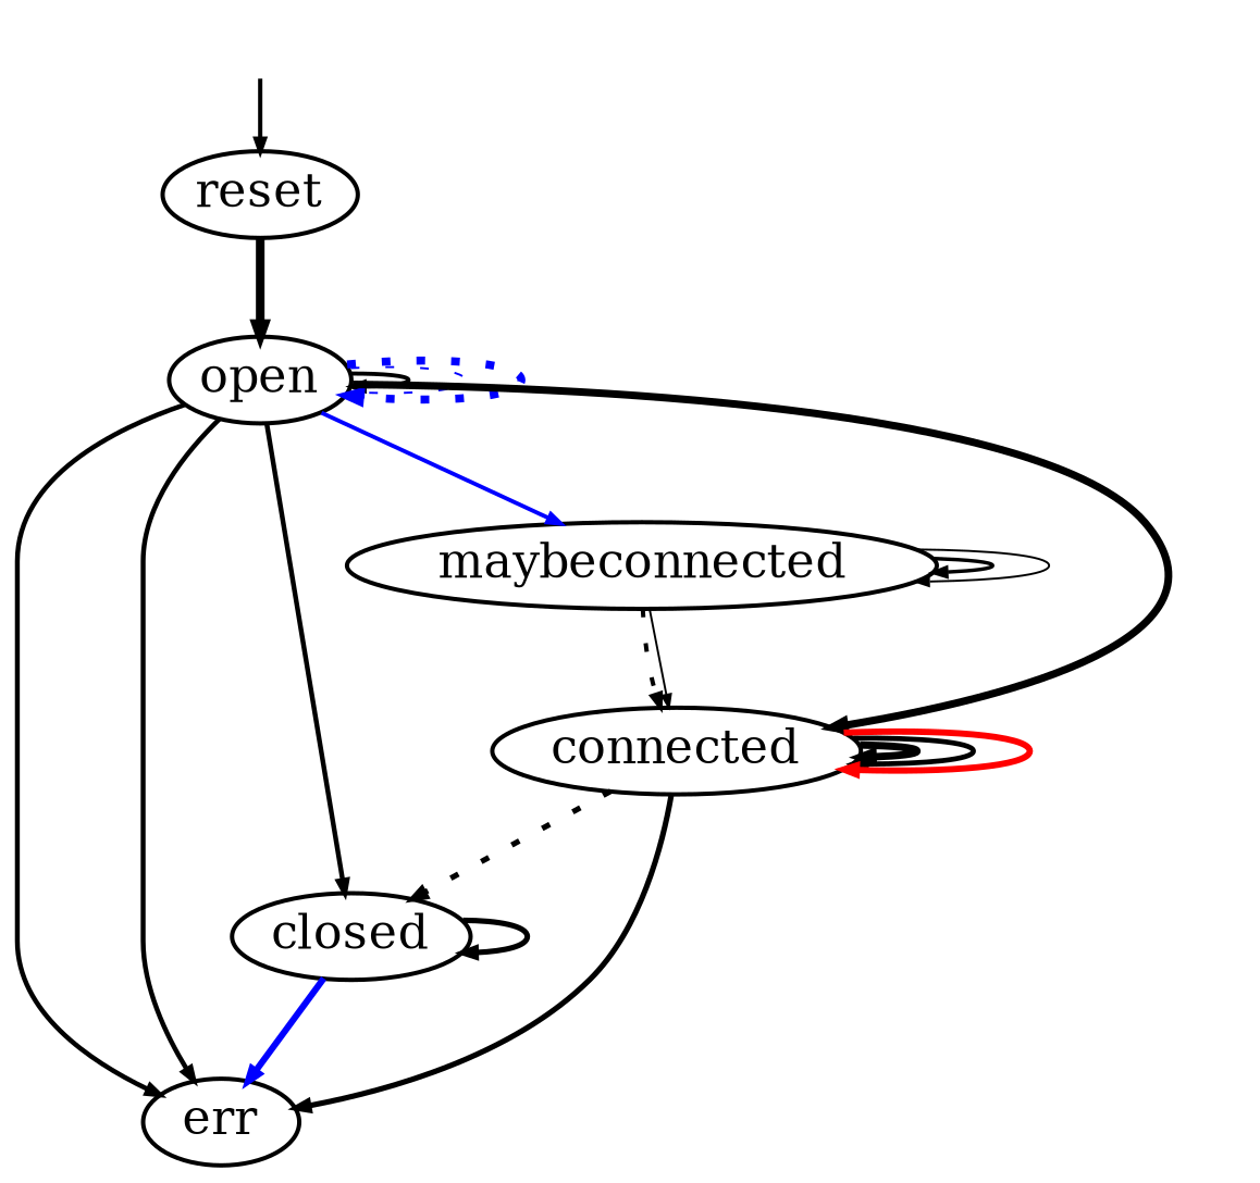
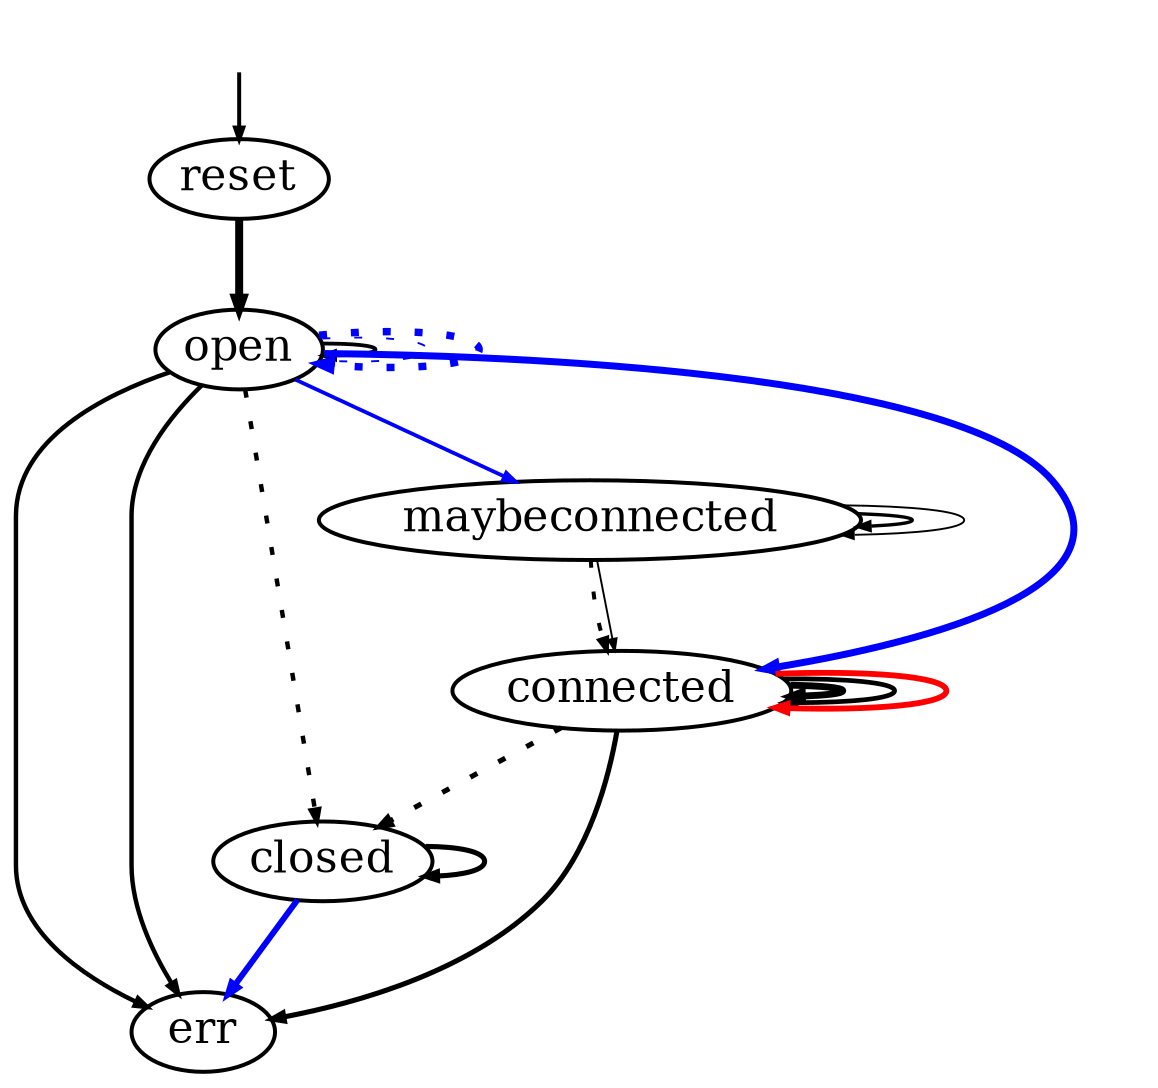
  digraph {
    fontname="DejaVu Serif"
    nodesep=0.18
    rankdir=TB
    ranksep=0.08
    node [fontname="DejaVu Serif" fontsize=11.0 margin=0.01 shape=ellipse]
    edge [arrowhead=normal arrowsize=.3 fontname="DejaVu Serif" fontsize=6.0 margin=0.05 penwidth=0.47712125471966244]
    None [height=0.1 shape=none style=invis width=0.1]
    reset [height=0.1 width=0.5]
    open [height=0.1 width=0.5]
    err [height=0.1 width=0.5]
    closed [height=0.1 width=0.5]
    maybeconnected [height=0.1 width=0.5]
    connected [height=0.1 width=0.5]
    subgraph sub_1 {
      rank=source
      None
    }
    None -> reset [penwidth=""]
    reset -> open [label=" " penwidth=2.0043213737826426]
    open -> open [label=" " penwidth=0.9542425094393249]
    open -> open [color=blue label=" " style=dotted]
    open -> open [color=blue label=" " penwidth=1.863322860120456 style=dotted]
    open -> err [label=" " penwidth=1.1139433523068367]
    open -> err [label=" " penwidth=1.1139433523068367]
-   open -> closed [label=" " penwidth=1.1139433523068367]
+   open -> closed [label=" " penwidth=1.1139433523068367 style=dotted]
    open -> maybeconnected [color=blue label=" " penwidth=0.9542425094393249]
-   open -> connected [label=" " penwidth=1.7558748556724915]
+   open -> connected [label=" " penwidth=1.7558748556724915 color=blue]
    closed -> err [color=blue label=" " penwidth=1.4913616938342726]
    closed -> closed [label=" " penwidth=1.2787536009528289]
    maybeconnected -> maybeconnected [label=" " penwidth=0.8450980400142568]
    maybeconnected -> maybeconnected [label=" "]
    maybeconnected -> connected [style=dotted penwidth=""]
    maybeconnected -> connected [label=" "]
    connected -> err [label=" " penwidth=1.2787536009528289]
    connected -> closed [label=" " penwidth=1.2787536009528289 style=dotted]
    connected -> connected [label=" " penwidth=1.724275869600789]
    connected -> connected [label=" " penwidth=1.1760912590556813]
    connected -> connected [color=red label=" " penwidth=1.462397997898956]
  }
